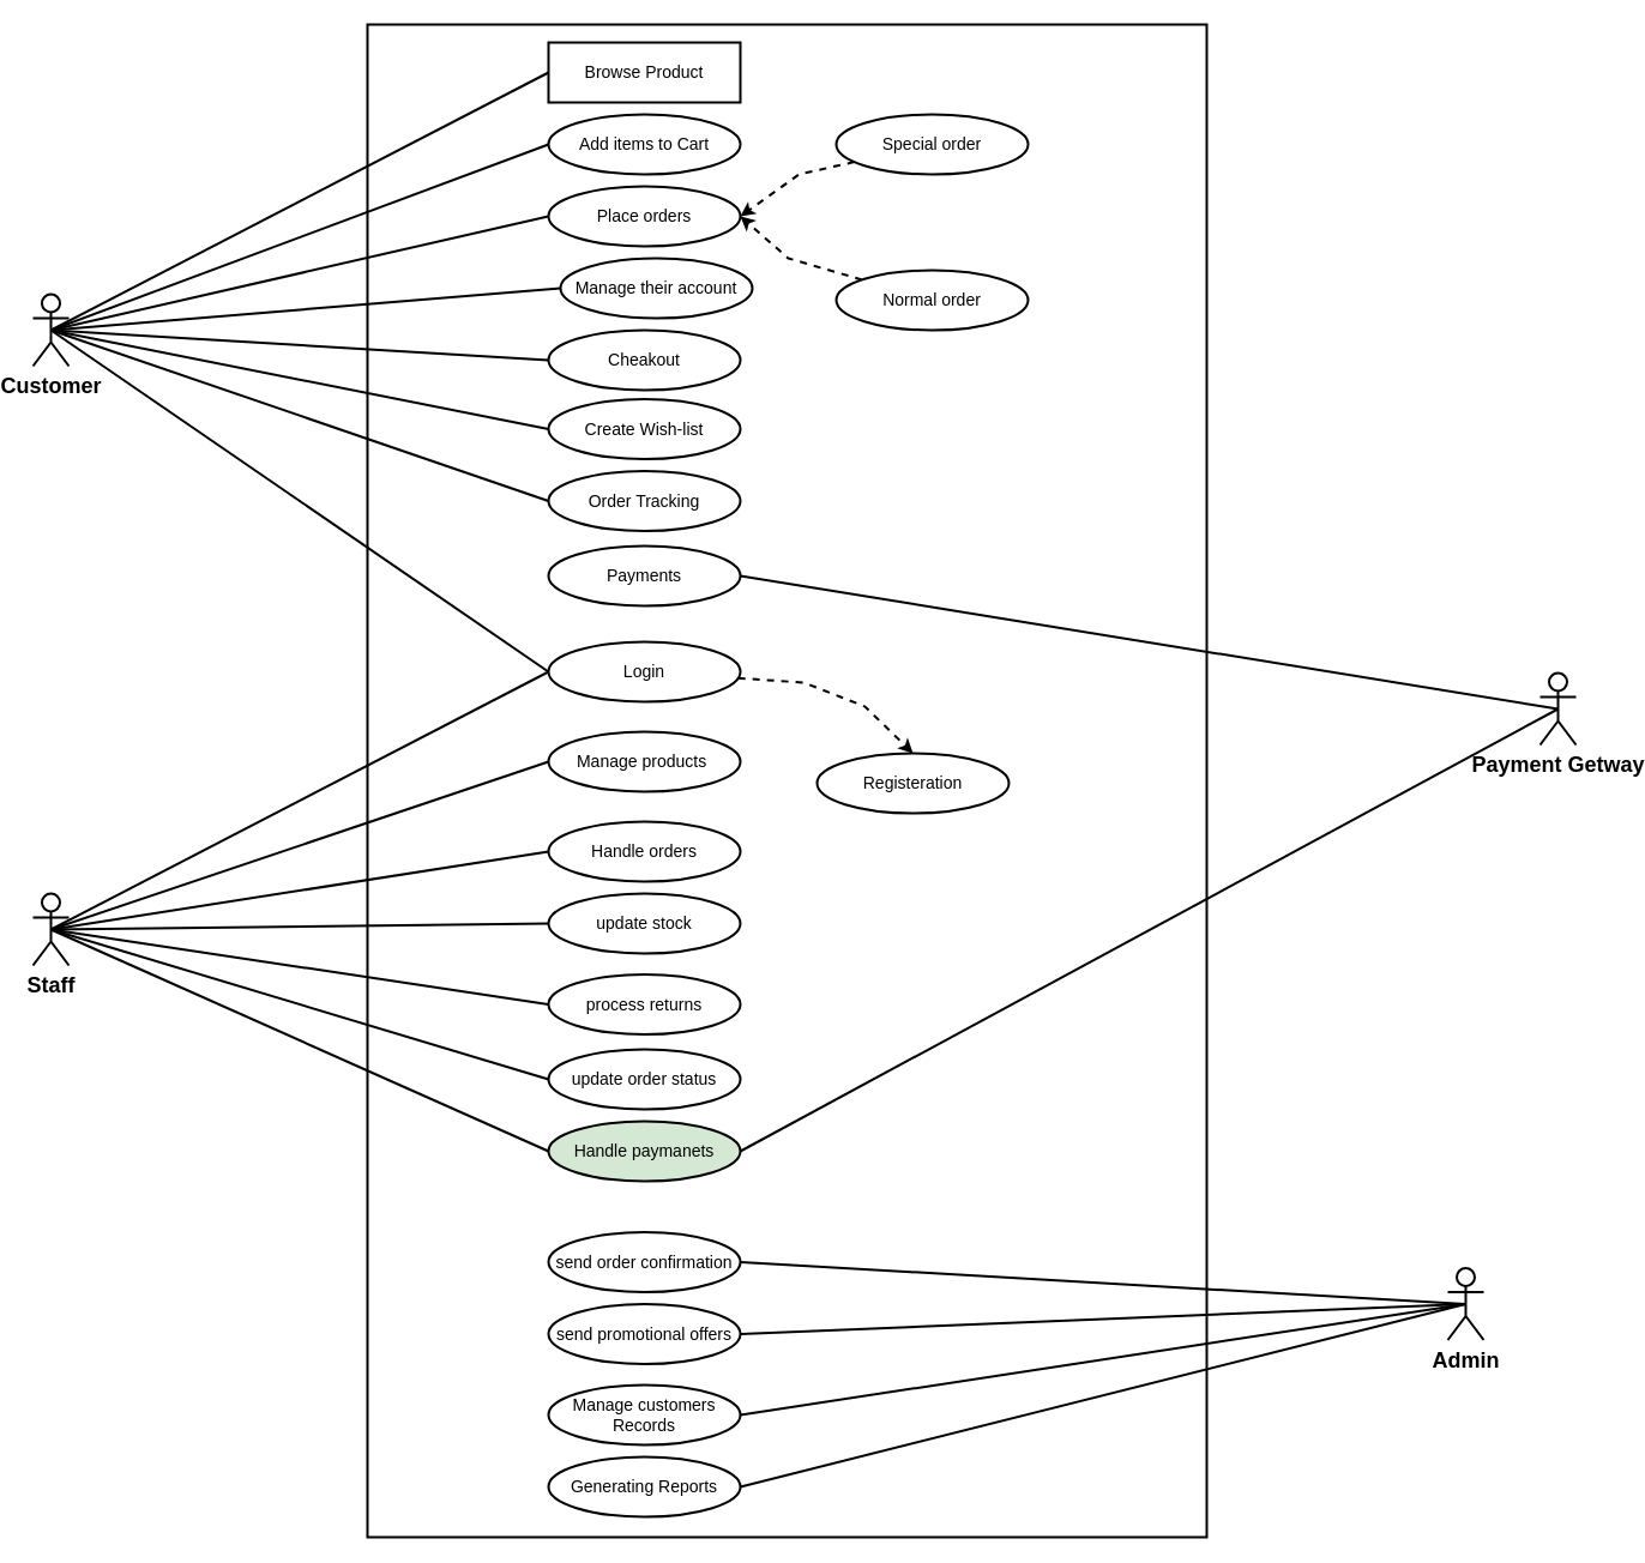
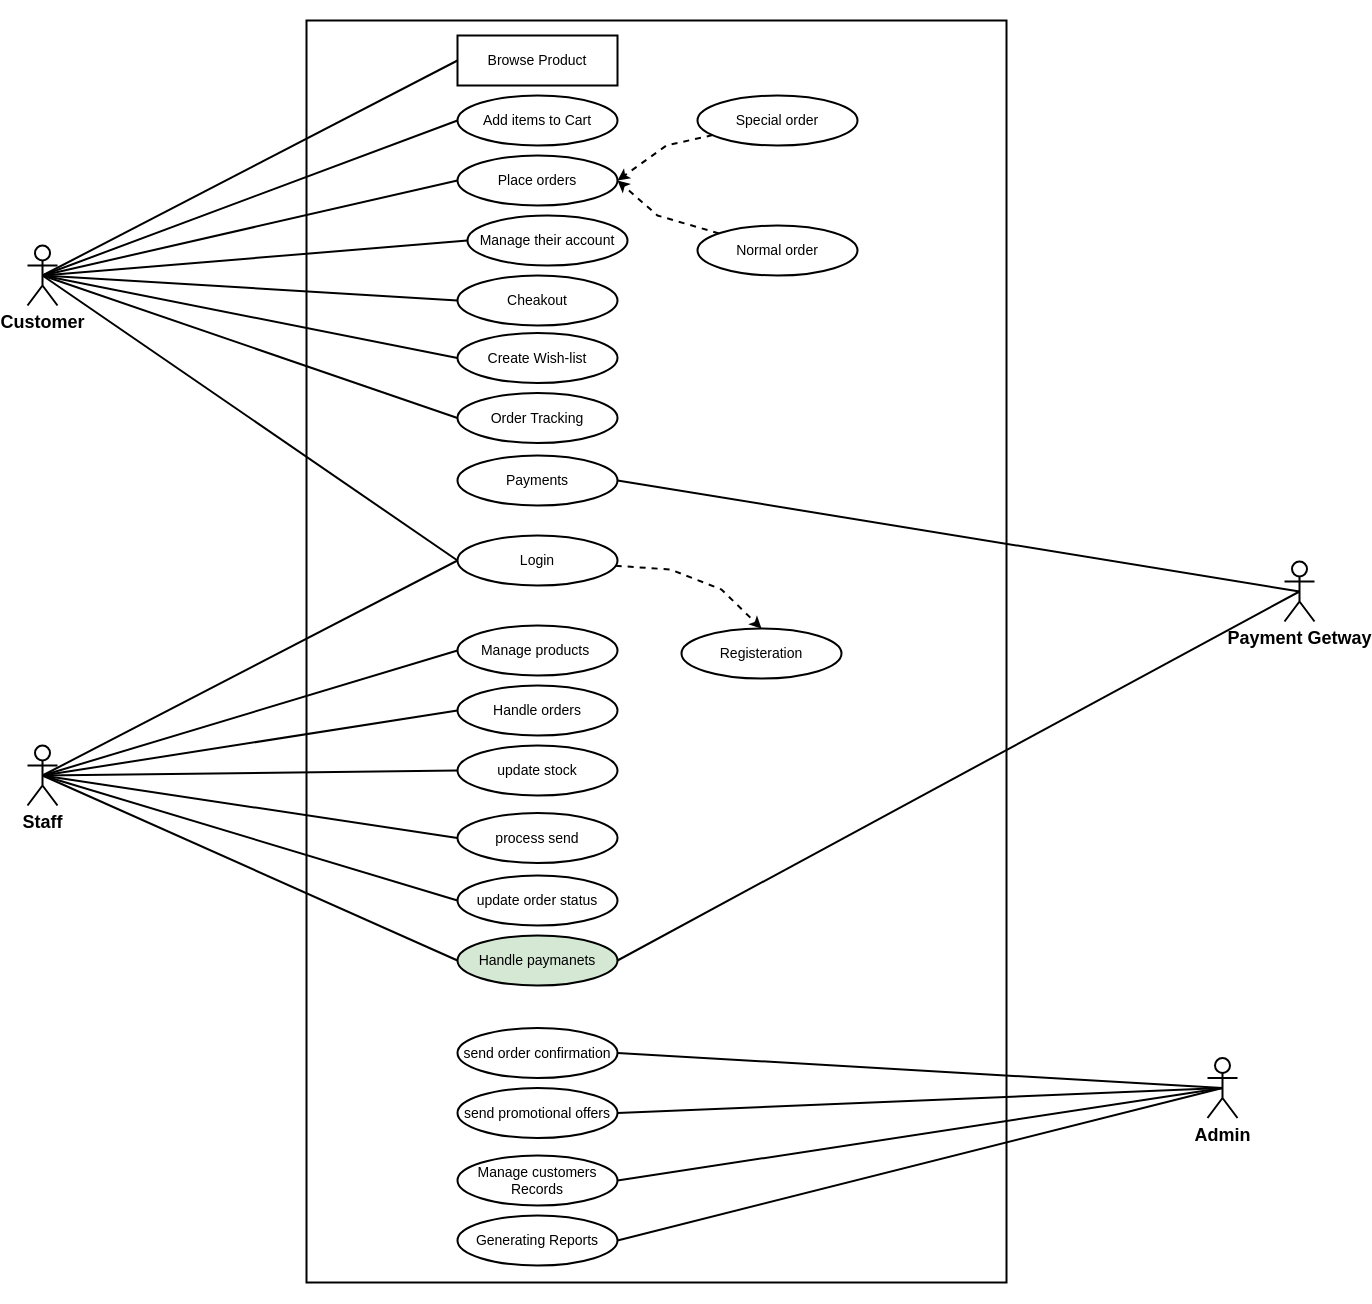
  <mxCell id="0" />
  <mxCell id="1" parent="0" />
  <mxCell id="2" value="Customer" style="shape=umlActor;verticalLabelPosition=bottom;verticalAlign=top;html=1;outlineConnect=0;strokeWidth=2;fontSize=18;fontStyle=1" parent="1" vertex="1"><mxGeometry x="20" y="245" width="30" height="60" as="geometry" /></mxCell>
  <mxCell id="3" value="Staff" style="shape=umlActor;verticalLabelPosition=bottom;verticalAlign=top;html=1;outlineConnect=0;strokeWidth=2;fontSize=18;fontStyle=1" parent="1" vertex="1"><mxGeometry x="20" y="745" width="30" height="60" as="geometry" /></mxCell>
  <mxCell id="4" value="Admin&lt;div&gt;&lt;br&gt;&lt;/div&gt;" style="shape=umlActor;verticalLabelPosition=bottom;verticalAlign=top;html=1;outlineConnect=0;strokeWidth=2;fontSize=18;fontStyle=1" parent="1" vertex="1"><mxGeometry x="1200" y="1057.5" width="30" height="60" as="geometry" /></mxCell>
  <mxCell id="5" value="Cheakout" style="ellipse;whiteSpace=wrap;html=1;strokeWidth=2;fontSize=14;" parent="1" vertex="1"><mxGeometry x="450" y="275" width="160" height="50" as="geometry" /></mxCell>
  <mxCell id="6" value="Handle orders" style="ellipse;whiteSpace=wrap;html=1;strokeWidth=2;fontSize=14;" parent="1" vertex="1"><mxGeometry x="450" y="685" width="160" height="50" as="geometry" /></mxCell>
  <mxCell id="7" style="shape=connector;rounded=0;orthogonalLoop=1;jettySize=auto;html=1;strokeColor=default;align=center;verticalAlign=middle;fontFamily=Helvetica;fontSize=14;fontColor=default;labelBackgroundColor=default;endArrow=classic;entryX=0.5;entryY=0;entryDx=0;entryDy=0;dashed=1;strokeWidth=2;" parent="1" source="8" target="43" edge="1"><mxGeometry relative="1" as="geometry"><mxPoint x="790" y="625" as="targetPoint" /><Array as="points"><mxPoint x="663" y="569" /><mxPoint x="714" y="589" /></Array></mxGeometry></mxCell>
  <mxCell id="8" value="Login" style="ellipse;whiteSpace=wrap;html=1;strokeWidth=2;fontSize=14;" parent="1" vertex="1"><mxGeometry x="450" y="535" width="160" height="50" as="geometry" /></mxCell>
  <mxCell id="9" value="Place orders" style="ellipse;whiteSpace=wrap;html=1;strokeWidth=2;fontSize=14;" parent="1" vertex="1"><mxGeometry x="450" y="155" width="160" height="50" as="geometry" /></mxCell>
  <mxCell id="10" value="Browse Product" style="whiteSpace=wrap;html=1;strokeWidth=2;fontSize=14;rounded=0;" parent="1" vertex="1"><mxGeometry x="450" y="35" width="160" height="50" as="geometry" /></mxCell>
  <mxCell id="11" value="send order confirmation" style="ellipse;whiteSpace=wrap;html=1;strokeWidth=2;fontSize=14;" parent="1" vertex="1"><mxGeometry x="450" y="1027.5" width="160" height="50" as="geometry" /></mxCell>
  <mxCell id="12" value="Manage their account" style="ellipse;whiteSpace=wrap;html=1;strokeWidth=2;fontSize=14;" parent="1" vertex="1"><mxGeometry x="460" y="215" width="160" height="50" as="geometry" /></mxCell>
  <mxCell id="13" value="update stock" style="ellipse;whiteSpace=wrap;html=1;strokeWidth=2;fontSize=14;" parent="1" vertex="1"><mxGeometry x="450" y="745" width="160" height="50" as="geometry" /></mxCell>
  <mxCell id="14" value="Add items to Cart" style="ellipse;whiteSpace=wrap;html=1;strokeWidth=2;fontSize=14;" parent="1" vertex="1"><mxGeometry x="450" y="95" width="160" height="50" as="geometry" /></mxCell>
- <mxCell id="15" value="Manage products&amp;nbsp;" style="ellipse;whiteSpace=wrap;html=1;strokeWidth=2;fontSize=14;" parent="1" vertex="1"><mxGeometry x="450" y="610" width="160" height="50" as="geometry" /></mxCell>
+ <mxCell id="15" value="Manage products&amp;nbsp;" style="ellipse;whiteSpace=wrap;html=1;strokeWidth=2;fontSize=14;" parent="1" vertex="1"><mxGeometry x="450" y="625" width="160" height="50" as="geometry" /></mxCell>
  <mxCell id="16" value="" style="rounded=0;whiteSpace=wrap;html=1;fillColor=none;strokeWidth=2;" parent="1" vertex="1"><mxGeometry x="299" y="20" width="700" height="1262" as="geometry" /></mxCell>
- <mxCell id="17" value="process returns" style="ellipse;whiteSpace=wrap;html=1;strokeWidth=2;fontSize=14;" parent="1" vertex="1"><mxGeometry x="450" y="812.5" width="160" height="50" as="geometry" /></mxCell>
+ <mxCell id="17" value="process send" style="ellipse;whiteSpace=wrap;html=1;strokeWidth=2;fontSize=14;" parent="1" vertex="1"><mxGeometry x="450" y="812.5" width="160" height="50" as="geometry" /></mxCell>
  <mxCell id="18" value="update order status" style="ellipse;whiteSpace=wrap;html=1;strokeWidth=2;fontSize=14;" parent="1" vertex="1"><mxGeometry x="450" y="875" width="160" height="50" as="geometry" /></mxCell>
  <mxCell id="19" value="send promotional offers" style="ellipse;whiteSpace=wrap;html=1;strokeWidth=2;fontSize=14;" parent="1" vertex="1"><mxGeometry x="450" y="1087.5" width="160" height="50" as="geometry" /></mxCell>
  <mxCell id="20" value="Order Tracking" style="ellipse;whiteSpace=wrap;html=1;strokeWidth=2;fontSize=14;" parent="1" vertex="1"><mxGeometry x="450" y="392.5" width="160" height="50" as="geometry" /></mxCell>
  <mxCell id="21" value="Create Wish-list" style="ellipse;whiteSpace=wrap;html=1;strokeWidth=2;fontSize=14;" parent="1" vertex="1"><mxGeometry x="450" y="332.5" width="160" height="50" as="geometry" /></mxCell>
  <mxCell id="22" value="" style="endArrow=none;html=1;rounded=0;strokeColor=default;align=center;verticalAlign=middle;fontFamily=Helvetica;fontSize=11;fontColor=default;labelBackgroundColor=default;entryX=0;entryY=0.5;entryDx=0;entryDy=0;exitX=0.5;exitY=0.5;exitDx=0;exitDy=0;exitPerimeter=0;strokeWidth=2;" parent="1" source="2" target="10" edge="1"><mxGeometry width="50" height="50" relative="1" as="geometry"><mxPoint x="340" y="162.5" as="sourcePoint" /><mxPoint x="390" y="112.5" as="targetPoint" /></mxGeometry></mxCell>
  <mxCell id="23" value="" style="endArrow=none;html=1;rounded=0;strokeColor=default;align=center;verticalAlign=middle;fontFamily=Helvetica;fontSize=11;fontColor=default;labelBackgroundColor=default;entryX=0;entryY=0.5;entryDx=0;entryDy=0;exitX=0.5;exitY=0.5;exitDx=0;exitDy=0;exitPerimeter=0;strokeWidth=2;" parent="1" source="2" target="14" edge="1"><mxGeometry width="50" height="50" relative="1" as="geometry"><mxPoint x="230" y="215.5" as="sourcePoint" /><mxPoint x="460" y="70.5" as="targetPoint" /></mxGeometry></mxCell>
  <mxCell id="24" value="" style="endArrow=none;html=1;rounded=0;strokeColor=default;align=center;verticalAlign=middle;fontFamily=Helvetica;fontSize=11;fontColor=default;labelBackgroundColor=default;entryX=0;entryY=0.5;entryDx=0;entryDy=0;exitX=0.5;exitY=0.5;exitDx=0;exitDy=0;exitPerimeter=0;strokeWidth=2;" parent="1" source="2" target="9" edge="1"><mxGeometry width="50" height="50" relative="1" as="geometry"><mxPoint x="215" y="224.5" as="sourcePoint" /><mxPoint x="460" y="130.5" as="targetPoint" /></mxGeometry></mxCell>
  <mxCell id="25" value="" style="endArrow=none;html=1;rounded=0;strokeColor=default;align=center;verticalAlign=middle;fontFamily=Helvetica;fontSize=11;fontColor=default;labelBackgroundColor=default;entryX=0;entryY=0.5;entryDx=0;entryDy=0;exitX=0.5;exitY=0.5;exitDx=0;exitDy=0;exitPerimeter=0;strokeWidth=2;" parent="1" source="2" target="12" edge="1"><mxGeometry width="50" height="50" relative="1" as="geometry"><mxPoint x="225" y="234.5" as="sourcePoint" /><mxPoint x="470" y="140.5" as="targetPoint" /></mxGeometry></mxCell>
  <mxCell id="26" value="" style="endArrow=none;html=1;rounded=0;strokeColor=default;align=center;verticalAlign=middle;fontFamily=Helvetica;fontSize=11;fontColor=default;labelBackgroundColor=default;entryX=0;entryY=0.5;entryDx=0;entryDy=0;exitX=0.5;exitY=0.5;exitDx=0;exitDy=0;exitPerimeter=0;strokeWidth=2;" parent="1" source="2" target="5" edge="1"><mxGeometry width="50" height="50" relative="1" as="geometry"><mxPoint x="235" y="244.5" as="sourcePoint" /><mxPoint x="480" y="150.5" as="targetPoint" /></mxGeometry></mxCell>
  <mxCell id="27" value="" style="endArrow=none;html=1;rounded=0;strokeColor=default;align=center;verticalAlign=middle;fontFamily=Helvetica;fontSize=11;fontColor=default;labelBackgroundColor=default;entryX=0;entryY=0.5;entryDx=0;entryDy=0;exitX=0.5;exitY=0.5;exitDx=0;exitDy=0;exitPerimeter=0;strokeWidth=2;" parent="1" source="2" target="21" edge="1"><mxGeometry width="50" height="50" relative="1" as="geometry"><mxPoint x="245" y="254.5" as="sourcePoint" /><mxPoint x="490" y="160.5" as="targetPoint" /></mxGeometry></mxCell>
  <mxCell id="28" value="" style="endArrow=none;html=1;rounded=0;strokeColor=default;align=center;verticalAlign=middle;fontFamily=Helvetica;fontSize=11;fontColor=default;labelBackgroundColor=default;entryX=0;entryY=0.5;entryDx=0;entryDy=0;exitX=0.5;exitY=0.5;exitDx=0;exitDy=0;exitPerimeter=0;strokeWidth=2;" parent="1" source="2" target="20" edge="1"><mxGeometry width="50" height="50" relative="1" as="geometry"><mxPoint x="255" y="264.5" as="sourcePoint" /><mxPoint x="500" y="170.5" as="targetPoint" /></mxGeometry></mxCell>
  <mxCell id="29" value="" style="endArrow=none;html=1;rounded=0;strokeColor=default;align=center;verticalAlign=middle;fontFamily=Helvetica;fontSize=11;fontColor=default;labelBackgroundColor=default;entryX=0;entryY=0.5;entryDx=0;entryDy=0;exitX=0.5;exitY=0.5;exitDx=0;exitDy=0;exitPerimeter=0;strokeWidth=2;" parent="1" source="2" target="8" edge="1"><mxGeometry width="50" height="50" relative="1" as="geometry"><mxPoint x="265" y="274.5" as="sourcePoint" /><mxPoint x="510" y="180.5" as="targetPoint" /></mxGeometry></mxCell>
  <mxCell id="30" value="Handle paymanets" style="ellipse;whiteSpace=wrap;html=1;strokeWidth=2;fontSize=14;fillColor=#d5e8d4;" parent="1" vertex="1"><mxGeometry x="450" y="935" width="160" height="50" as="geometry" /></mxCell>
  <mxCell id="31" value="" style="endArrow=none;html=1;rounded=0;strokeColor=default;align=center;verticalAlign=middle;fontFamily=Helvetica;fontSize=11;fontColor=default;labelBackgroundColor=default;exitX=0.5;exitY=0.5;exitDx=0;exitDy=0;exitPerimeter=0;entryX=1;entryY=0.5;entryDx=0;entryDy=0;strokeWidth=2;" parent="1" source="4" target="19" edge="1"><mxGeometry width="50" height="50" relative="1" as="geometry"><mxPoint x="480" y="1007.5" as="sourcePoint" /><mxPoint x="530" y="957.5" as="targetPoint" /></mxGeometry></mxCell>
  <mxCell id="32" value="" style="endArrow=none;html=1;rounded=0;strokeColor=default;align=center;verticalAlign=middle;fontFamily=Helvetica;fontSize=11;fontColor=default;labelBackgroundColor=default;exitX=0.5;exitY=0.5;exitDx=0;exitDy=0;exitPerimeter=0;entryX=1;entryY=0.5;entryDx=0;entryDy=0;strokeWidth=2;" parent="1" source="4" target="11" edge="1"><mxGeometry width="50" height="50" relative="1" as="geometry"><mxPoint x="875" y="1057.5" as="sourcePoint" /><mxPoint x="620" y="1122.5" as="targetPoint" /></mxGeometry></mxCell>
  <mxCell id="33" value="" style="endArrow=none;html=1;rounded=0;strokeColor=default;align=center;verticalAlign=middle;fontFamily=Helvetica;fontSize=11;fontColor=default;labelBackgroundColor=default;entryX=0;entryY=0.5;entryDx=0;entryDy=0;exitX=0.5;exitY=0.5;exitDx=0;exitDy=0;exitPerimeter=0;strokeWidth=2;" parent="1" source="3" target="15" edge="1"><mxGeometry width="50" height="50" relative="1" as="geometry"><mxPoint x="100" y="782.5" as="sourcePoint" /><mxPoint x="375" y="997.5" as="targetPoint" /></mxGeometry></mxCell>
  <mxCell id="34" value="" style="endArrow=none;html=1;rounded=0;strokeColor=default;align=center;verticalAlign=middle;fontFamily=Helvetica;fontSize=11;fontColor=default;labelBackgroundColor=default;entryX=0;entryY=0.5;entryDx=0;entryDy=0;exitX=0.5;exitY=0.5;exitDx=0;exitDy=0;exitPerimeter=0;strokeWidth=2;" parent="1" source="3" target="6" edge="1"><mxGeometry width="50" height="50" relative="1" as="geometry"><mxPoint x="225" y="723" as="sourcePoint" /><mxPoint x="460" y="708" as="targetPoint" /></mxGeometry></mxCell>
  <mxCell id="35" value="" style="endArrow=none;html=1;rounded=0;strokeColor=default;align=center;verticalAlign=middle;fontFamily=Helvetica;fontSize=11;fontColor=default;labelBackgroundColor=default;entryX=0;entryY=0.5;entryDx=0;entryDy=0;exitX=0.5;exitY=0.5;exitDx=0;exitDy=0;exitPerimeter=0;strokeWidth=2;" parent="1" source="3" target="13" edge="1"><mxGeometry width="50" height="50" relative="1" as="geometry"><mxPoint x="235" y="733" as="sourcePoint" /><mxPoint x="470" y="718" as="targetPoint" /></mxGeometry></mxCell>
  <mxCell id="36" value="" style="endArrow=none;html=1;rounded=0;strokeColor=default;align=center;verticalAlign=middle;fontFamily=Helvetica;fontSize=11;fontColor=default;labelBackgroundColor=default;entryX=0;entryY=0.5;entryDx=0;entryDy=0;exitX=0.5;exitY=0.5;exitDx=0;exitDy=0;exitPerimeter=0;strokeWidth=2;" parent="1" source="3" target="17" edge="1"><mxGeometry width="50" height="50" relative="1" as="geometry"><mxPoint x="245" y="743" as="sourcePoint" /><mxPoint x="480" y="728" as="targetPoint" /></mxGeometry></mxCell>
  <mxCell id="37" value="" style="endArrow=none;html=1;rounded=0;strokeColor=default;align=center;verticalAlign=middle;fontFamily=Helvetica;fontSize=11;fontColor=default;labelBackgroundColor=default;entryX=0;entryY=0.5;entryDx=0;entryDy=0;exitX=0.5;exitY=0.5;exitDx=0;exitDy=0;exitPerimeter=0;strokeWidth=2;" parent="1" source="3" target="18" edge="1"><mxGeometry width="50" height="50" relative="1" as="geometry"><mxPoint x="185" y="825" as="sourcePoint" /><mxPoint x="490" y="738" as="targetPoint" /></mxGeometry></mxCell>
  <mxCell id="38" value="" style="endArrow=none;html=1;rounded=0;strokeColor=default;align=center;verticalAlign=middle;fontFamily=Helvetica;fontSize=11;fontColor=default;labelBackgroundColor=default;entryX=0;entryY=0.5;entryDx=0;entryDy=0;exitX=0.5;exitY=0.5;exitDx=0;exitDy=0;exitPerimeter=0;strokeWidth=2;" parent="1" source="3" target="30" edge="1"><mxGeometry width="50" height="50" relative="1" as="geometry"><mxPoint x="265" y="763" as="sourcePoint" /><mxPoint x="500" y="748" as="targetPoint" /></mxGeometry></mxCell>
  <mxCell id="39" value="" style="endArrow=none;html=1;rounded=0;strokeColor=default;align=center;verticalAlign=middle;fontFamily=Helvetica;fontSize=11;fontColor=default;labelBackgroundColor=default;entryX=0;entryY=0.5;entryDx=0;entryDy=0;exitX=0.5;exitY=0.5;exitDx=0;exitDy=0;exitPerimeter=0;strokeWidth=2;" parent="1" source="3" target="8" edge="1"><mxGeometry width="50" height="50" relative="1" as="geometry"><mxPoint x="275" y="773" as="sourcePoint" /><mxPoint x="510" y="758" as="targetPoint" /></mxGeometry></mxCell>
  <mxCell id="40" value="Payment Getway" style="shape=umlActor;verticalLabelPosition=bottom;verticalAlign=top;html=1;outlineConnect=0;strokeWidth=2;fontSize=18;fontStyle=1" parent="1" vertex="1"><mxGeometry x="1277" y="561" width="30" height="60" as="geometry" /></mxCell>
  <mxCell id="41" value="" style="endArrow=none;html=1;rounded=0;strokeColor=default;align=center;verticalAlign=middle;fontFamily=Helvetica;fontSize=11;fontColor=default;labelBackgroundColor=default;entryX=0.5;entryY=0.5;entryDx=0;entryDy=0;entryPerimeter=0;exitX=1;exitY=0.5;exitDx=0;exitDy=0;strokeWidth=2;" parent="1" source="42" target="40" edge="1"><mxGeometry width="50" height="50" relative="1" as="geometry"><mxPoint x="730" y="595" as="sourcePoint" /><mxPoint x="940" y="565" as="targetPoint" /></mxGeometry></mxCell>
  <mxCell id="42" value="Payments" style="ellipse;whiteSpace=wrap;html=1;strokeWidth=2;fontSize=14;" parent="1" vertex="1"><mxGeometry x="450" y="455" width="160" height="50" as="geometry" /></mxCell>
  <mxCell id="43" value="Registeration" style="ellipse;whiteSpace=wrap;html=1;strokeWidth=2;fontSize=14;" parent="1" vertex="1"><mxGeometry x="674" y="628" width="160" height="50" as="geometry" /></mxCell>
  <mxCell id="44" style="shape=connector;rounded=0;orthogonalLoop=1;jettySize=auto;html=1;strokeColor=default;align=center;verticalAlign=middle;fontFamily=Helvetica;fontSize=14;fontColor=default;labelBackgroundColor=default;endArrow=classic;dashed=1;strokeWidth=2;" parent="1" source="45" edge="1"><mxGeometry relative="1" as="geometry"><mxPoint x="610" y="180" as="targetPoint" /><Array as="points"><mxPoint x="659" y="145" /></Array></mxGeometry></mxCell>
  <mxCell id="45" value="Special order" style="ellipse;whiteSpace=wrap;html=1;strokeWidth=2;fontSize=14;" parent="1" vertex="1"><mxGeometry x="690" y="95" width="160" height="50" as="geometry" /></mxCell>
  <mxCell id="46" style="shape=connector;rounded=0;orthogonalLoop=1;jettySize=auto;html=1;entryX=1;entryY=0.5;entryDx=0;entryDy=0;strokeColor=default;align=center;verticalAlign=middle;fontFamily=Helvetica;fontSize=14;fontColor=default;labelBackgroundColor=default;endArrow=classic;dashed=1;strokeWidth=2;" parent="1" source="47" target="9" edge="1"><mxGeometry relative="1" as="geometry"><Array as="points"><mxPoint x="650" y="215" /></Array></mxGeometry></mxCell>
  <mxCell id="47" value="Normal order" style="ellipse;whiteSpace=wrap;html=1;strokeWidth=2;fontSize=14;" parent="1" vertex="1"><mxGeometry x="690" y="225" width="160" height="50" as="geometry" /></mxCell>
  <mxCell id="48" value="Manage customers Records" style="ellipse;whiteSpace=wrap;html=1;strokeWidth=2;fontSize=14;" parent="1" vertex="1"><mxGeometry x="450" y="1155" width="160" height="50" as="geometry" /></mxCell>
  <mxCell id="49" value="Generating Reports" style="ellipse;whiteSpace=wrap;html=1;strokeWidth=2;fontSize=14;" parent="1" vertex="1"><mxGeometry x="450" y="1215" width="160" height="50" as="geometry" /></mxCell>
  <mxCell id="50" value="" style="endArrow=none;html=1;rounded=0;strokeColor=default;align=center;verticalAlign=middle;fontFamily=Helvetica;fontSize=11;fontColor=default;labelBackgroundColor=default;exitX=0.5;exitY=0.5;exitDx=0;exitDy=0;exitPerimeter=0;entryX=1;entryY=0.5;entryDx=0;entryDy=0;strokeWidth=2;" parent="1" source="4" target="48" edge="1"><mxGeometry width="50" height="50" relative="1" as="geometry"><mxPoint x="1225" y="1098" as="sourcePoint" /><mxPoint x="620" y="1123" as="targetPoint" /></mxGeometry></mxCell>
  <mxCell id="51" value="" style="endArrow=none;html=1;rounded=0;strokeColor=default;align=center;verticalAlign=middle;fontFamily=Helvetica;fontSize=11;fontColor=default;labelBackgroundColor=default;exitX=0.5;exitY=0.5;exitDx=0;exitDy=0;exitPerimeter=0;entryX=1;entryY=0.5;entryDx=0;entryDy=0;strokeWidth=2;" parent="1" source="4" target="49" edge="1"><mxGeometry width="50" height="50" relative="1" as="geometry"><mxPoint x="1235" y="1108" as="sourcePoint" /><mxPoint x="630" y="1133" as="targetPoint" /></mxGeometry></mxCell>
  <mxCell id="52" value="" style="endArrow=none;html=1;rounded=0;strokeColor=default;align=center;verticalAlign=middle;fontFamily=Helvetica;fontSize=11;fontColor=default;labelBackgroundColor=default;entryX=0.5;entryY=0.5;entryDx=0;entryDy=0;entryPerimeter=0;exitX=1;exitY=0.5;exitDx=0;exitDy=0;strokeWidth=2;" edge="1" parent="1" source="30" target="40"><mxGeometry width="50" height="50" relative="1" as="geometry"><mxPoint x="620" y="490" as="sourcePoint" /><mxPoint x="1145" y="495" as="targetPoint" /></mxGeometry></mxCell>
